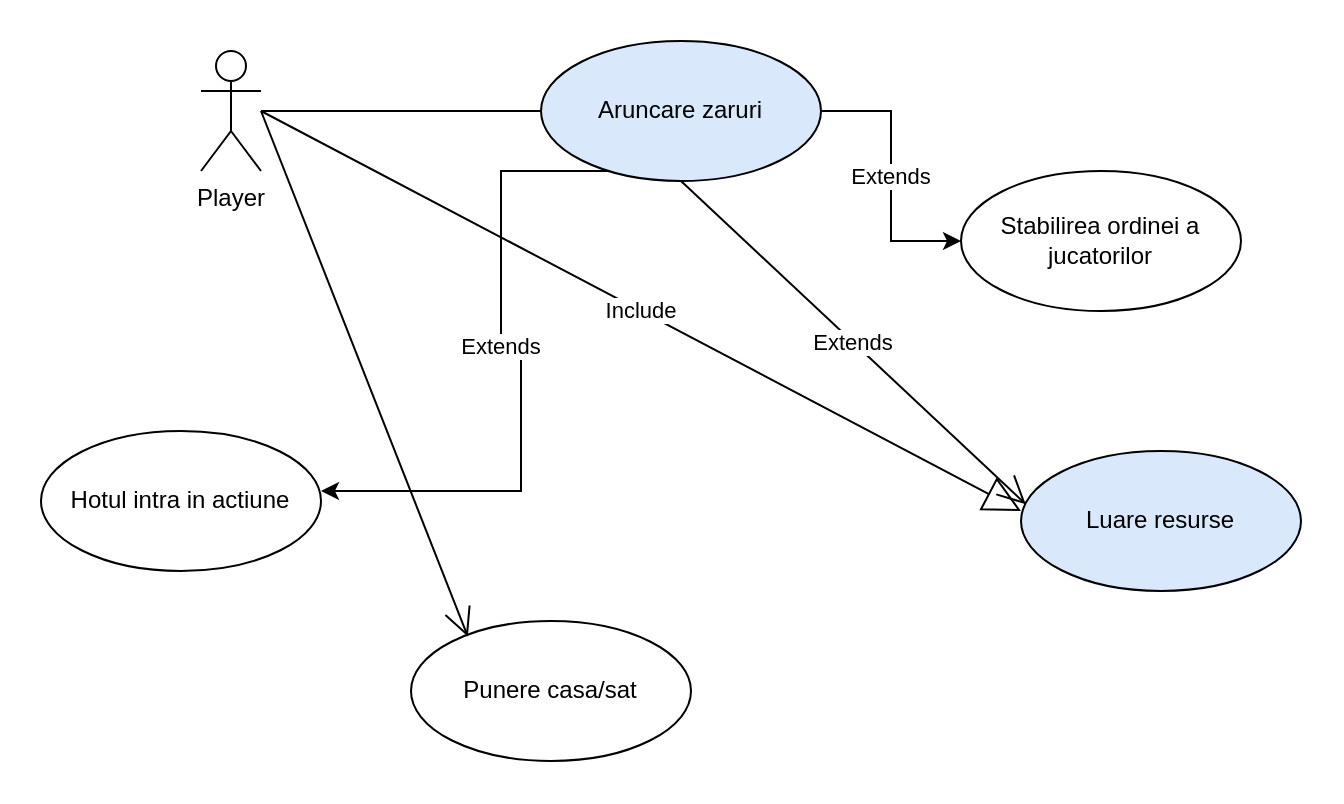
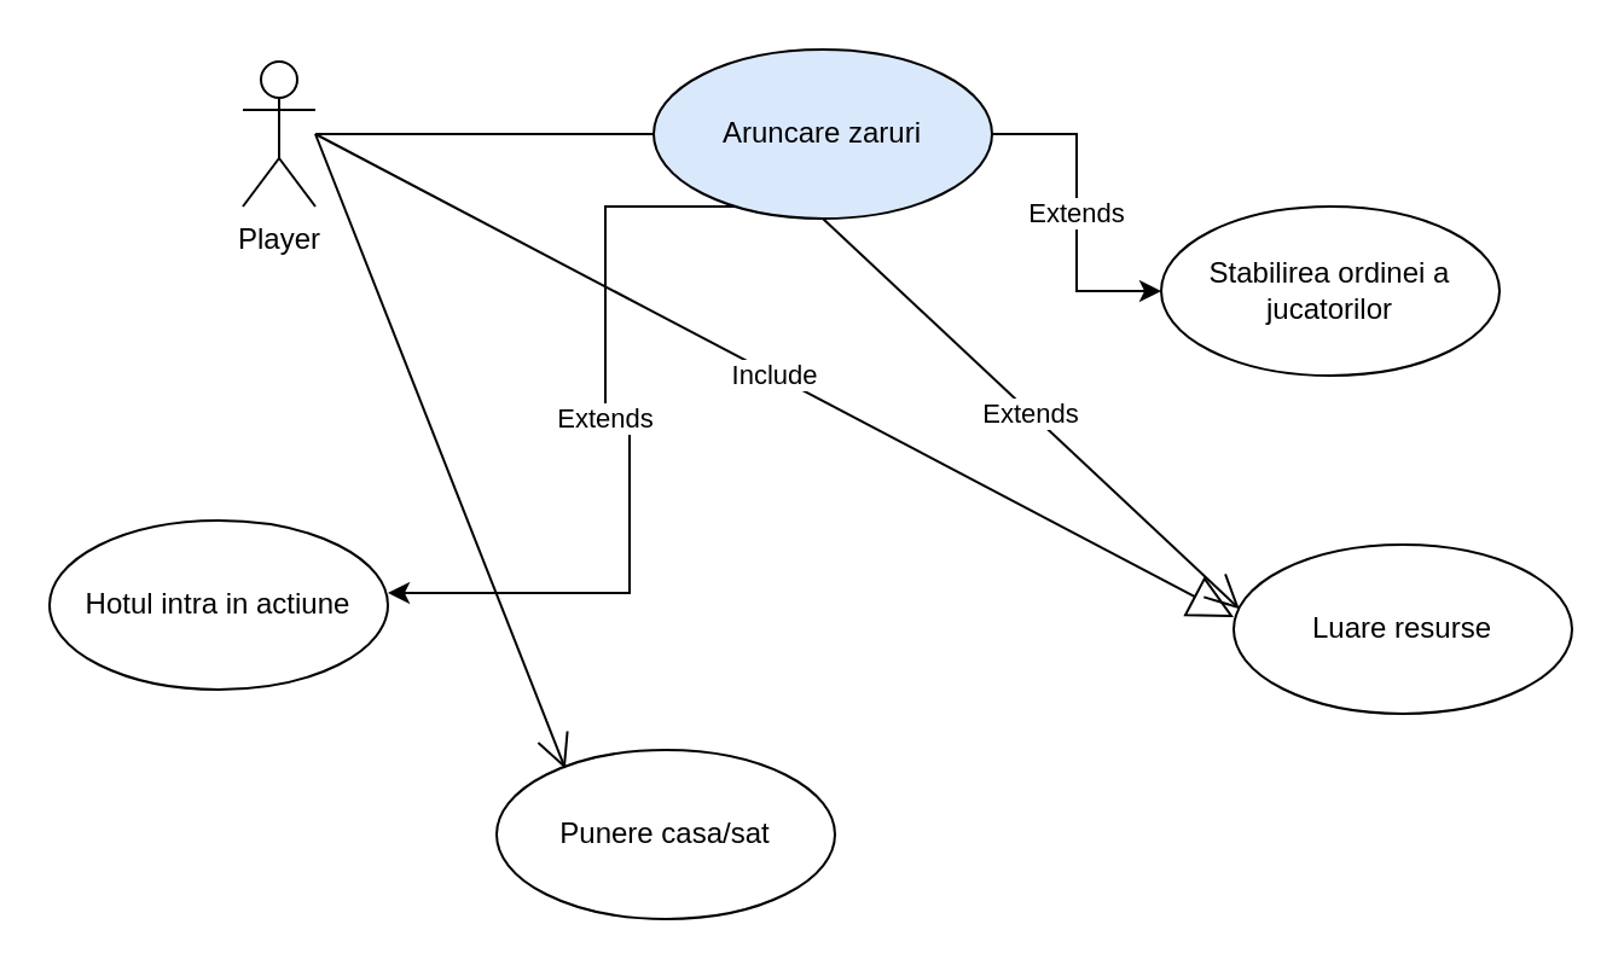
  <mxCell id="0" />
  <mxCell id="1" parent="0" />
  <mxCell id="2" value="Player&lt;br&gt;" style="shape=umlActor;verticalLabelPosition=bottom;labelBackgroundColor=#ffffff;verticalAlign=top;html=1;rotation=0;" vertex="1" parent="1"><mxGeometry x="100" y="25" width="30" height="60" as="geometry" /></mxCell>
  <mxCell id="3" value="Extends" style="edgeStyle=orthogonalEdgeStyle;rounded=0;orthogonalLoop=1;jettySize=auto;html=1;" edge="1" parent="1" source="5" target="7"><mxGeometry relative="1" as="geometry" /></mxCell>
  <mxCell id="4" value="Extends" style="edgeStyle=orthogonalEdgeStyle;rounded=0;orthogonalLoop=1;jettySize=auto;html=1;exitX=0.5;exitY=1;exitDx=0;exitDy=0;" edge="1" parent="1" source="5"><mxGeometry relative="1" as="geometry"><mxPoint x="160" y="245" as="targetPoint" /><Array as="points"><mxPoint x="340" y="85" /><mxPoint x="250" y="85" /><mxPoint x="250" y="178" /><mxPoint x="260" y="178" /><mxPoint x="260" y="245" /></Array></mxGeometry></mxCell>
  <mxCell id="5" value="Aruncare zaruri" style="ellipse;whiteSpace=wrap;html=1;fillColor=#dae8fc;" vertex="1" parent="1"><mxGeometry x="270" y="20" width="140" height="70" as="geometry" /></mxCell>
- <mxCell id="6" value="Luare resurse" style="ellipse;whiteSpace=wrap;html=1;fillColor=#dae8fc;" vertex="1" parent="1"><mxGeometry x="510" y="225" width="140" height="70" as="geometry" /></mxCell>
+ <mxCell id="6" value="Luare resurse" style="ellipse;whiteSpace=wrap;html=1;" vertex="1" parent="1"><mxGeometry x="510" y="225" width="140" height="70" as="geometry" /></mxCell>
  <mxCell id="7" value="Stabilirea ordinei a jucatorilor" style="ellipse;whiteSpace=wrap;html=1;" vertex="1" parent="1"><mxGeometry x="480" y="85" width="140" height="70" as="geometry" /></mxCell>
  <mxCell id="8" value="Hotul intra in actiune" style="ellipse;whiteSpace=wrap;html=1;" vertex="1" parent="1"><mxGeometry x="20" y="215" width="140" height="70" as="geometry" /></mxCell>
  <mxCell id="9" value="Extends" style="endArrow=open;endFill=1;endSize=12;html=1;exitX=0.5;exitY=1;exitDx=0;exitDy=0;entryX=0.017;entryY=0.38;entryDx=0;entryDy=0;entryPerimeter=0;" edge="1" parent="1" source="5" target="6"><mxGeometry width="160" relative="1" as="geometry"><mxPoint x="340" y="145" as="sourcePoint" /><mxPoint x="500" y="145" as="targetPoint" /></mxGeometry></mxCell>
  <mxCell id="10" value="Include" style="endArrow=block;endSize=16;endFill=0;html=1;" edge="1" parent="1"><mxGeometry width="160" relative="1" as="geometry"><mxPoint x="130" y="55" as="sourcePoint" /><mxPoint x="510" y="255" as="targetPoint" /></mxGeometry></mxCell>
  <mxCell id="11" value="Punere casa/sat" style="ellipse;whiteSpace=wrap;html=1;" vertex="1" parent="1"><mxGeometry x="205" y="310" width="140" height="70" as="geometry" /></mxCell>
  <mxCell id="12" value="" style="endArrow=open;endFill=1;endSize=12;html=1;entryX=0.203;entryY=0.111;entryDx=0;entryDy=0;entryPerimeter=0;" edge="1" parent="1" target="11"><mxGeometry width="160" relative="1" as="geometry"><mxPoint x="130" y="55" as="sourcePoint" /><mxPoint x="320" y="155" as="targetPoint" /></mxGeometry></mxCell>
  <mxCell id="13" value="" style="line;strokeWidth=1;fillColor=none;align=left;verticalAlign=middle;spacingTop=-1;spacingLeft=3;spacingRight=3;rotatable=0;labelPosition=right;points=[];portConstraint=eastwest;" vertex="1" parent="1"><mxGeometry x="130" y="51" width="140" height="8" as="geometry" /></mxCell>
